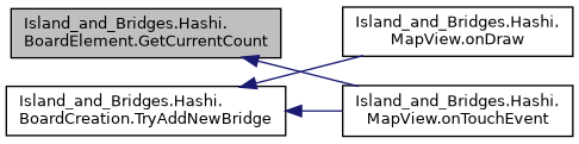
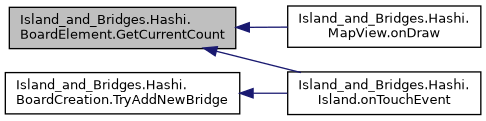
  digraph {
    rankdir=LR
    node [color=black fillcolor=white fontname=Helvetica fontsize=10 shape=record style=filled]
    edge [color=midnightblue dir=back fontname=Helvetica fontsize=10 labelfontname=Helvetica labelfontsize=10 style=solid]
    n1 [fillcolor=grey75 fontcolor=black height=0.2 label="Island_and_Bridges.Hashi.\lBoardElement.GetCurrentCount" width=0.4]
    n2 [height=0.2 label="Island_and_Bridges.Hashi.\lMapView.onDraw" width=0.4]
-   n3 [height=0.2 label="Island_and_Bridges.Hashi.\lMapView.onTouchEvent" width=0.4]
+   n3 [height=0.2 label="Island_and_Bridges.Hashi.\lIsland.onTouchEvent" width=0.4]
    n4 [height=0.2 label="Island_and_Bridges.Hashi.\lBoardCreation.TryAddNewBridge" width=0.4]
-   n4 -> n2
+   n1 -> n2
    n1 -> n3
    n4 -> n3
  }
